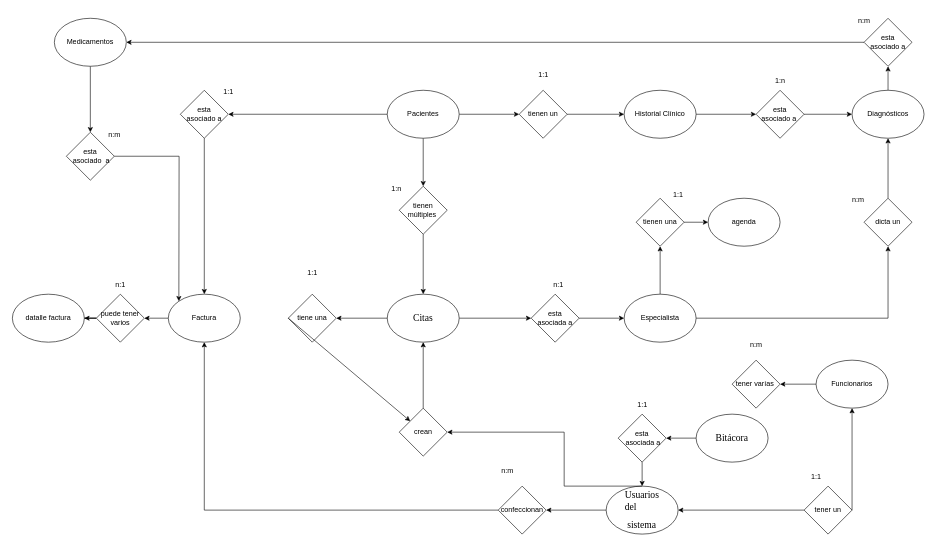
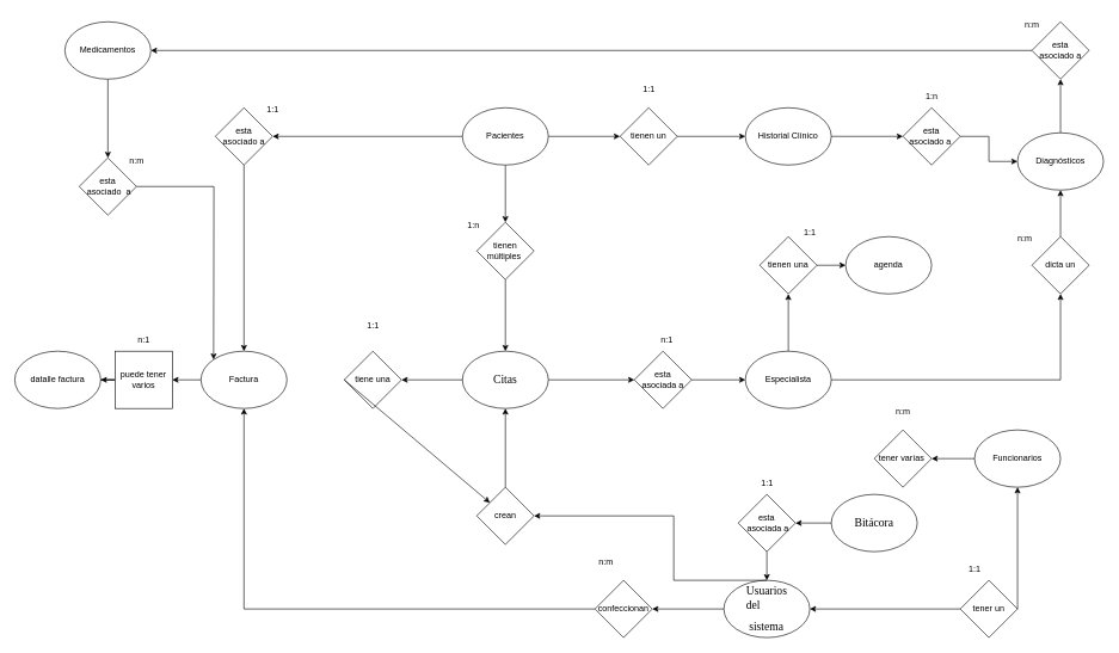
  <mxCell id="0" />
  <mxCell id="1" parent="0" />
  <mxCell id="2" value="" style="edgeStyle=orthogonalEdgeStyle;rounded=0;orthogonalLoop=1;jettySize=auto;html=1;" parent="1" source="5" target="27" edge="1"><mxGeometry relative="1" as="geometry" /></mxCell>
  <mxCell id="3" value="" style="edgeStyle=orthogonalEdgeStyle;rounded=0;orthogonalLoop=1;jettySize=auto;html=1;" parent="1" source="5" target="30" edge="1"><mxGeometry relative="1" as="geometry" /></mxCell>
  <mxCell id="4" value="" style="edgeStyle=orthogonalEdgeStyle;rounded=0;orthogonalLoop=1;jettySize=auto;html=1;" parent="1" source="5" target="53" edge="1"><mxGeometry relative="1" as="geometry" /></mxCell>
  <mxCell id="5" value="Pacientes" style="ellipse;whiteSpace=wrap;html=1;" parent="1" vertex="1"><mxGeometry x="645" y="150" width="120" height="80" as="geometry" /></mxCell>
  <mxCell id="6" value="" style="edgeStyle=orthogonalEdgeStyle;rounded=0;orthogonalLoop=1;jettySize=auto;html=1;exitX=0;exitY=0.5;exitDx=0;exitDy=0;" parent="1" source="7" target="32" edge="1"><mxGeometry relative="1" as="geometry"><mxPoint x="570" y="750" as="sourcePoint" /></mxGeometry></mxCell>
  <mxCell id="7" value="Funcionarios" style="ellipse;whiteSpace=wrap;html=1;" parent="1" vertex="1"><mxGeometry x="1360" y="600" width="120" height="80" as="geometry" /></mxCell>
  <mxCell id="8" value="" style="edgeStyle=orthogonalEdgeStyle;rounded=0;orthogonalLoop=1;jettySize=auto;html=1;" parent="1" source="10" target="56" edge="1"><mxGeometry relative="1" as="geometry" /></mxCell>
  <mxCell id="9" value="" style="edgeStyle=orthogonalEdgeStyle;rounded=0;orthogonalLoop=1;jettySize=auto;html=1;" parent="1" source="10" target="68" edge="1"><mxGeometry relative="1" as="geometry" /></mxCell>
  <mxCell id="10" value="Especialista" style="ellipse;whiteSpace=wrap;html=1;" parent="1" vertex="1"><mxGeometry x="1040" y="490" width="120" height="80" as="geometry" /></mxCell>
  <mxCell id="11" value="" style="edgeStyle=orthogonalEdgeStyle;rounded=0;orthogonalLoop=1;jettySize=auto;html=1;" parent="1" source="12" target="58" edge="1"><mxGeometry relative="1" as="geometry" /></mxCell>
  <mxCell id="12" value="&lt;p style=&quot;text-align:justify;text-justify:inter-ideograph;&lt;br/&gt;text-indent:-18.0pt;mso-list:l0 level1 lfo1&quot; class=&quot;MsoListParagraph&quot;&gt;&lt;span style=&quot;font-size:12.0pt;&lt;br/&gt;line-height:115%;font-family:&amp;quot;Times New Roman&amp;quot;,serif;mso-bidi-font-weight:bold&quot; lang=&quot;ES-CR&quot;&gt;Usuarios&lt;br/&gt;del&lt;/span&gt;&lt;/p&gt;&lt;p style=&quot;text-align:justify;text-justify:inter-ideograph;&lt;br/&gt;text-indent:-18.0pt;mso-list:l0 level1 lfo1&quot; class=&quot;MsoListParagraph&quot;&gt;&lt;span style=&quot;font-size:12.0pt;&lt;br/&gt;line-height:115%;font-family:&amp;quot;Times New Roman&amp;quot;,serif;mso-bidi-font-weight:bold&quot; lang=&quot;ES-CR&quot;&gt;&amp;nbsp;sistema&lt;/span&gt;&lt;/p&gt;" style="ellipse;whiteSpace=wrap;html=1;" parent="1" vertex="1"><mxGeometry x="1010" y="810" width="120" height="80" as="geometry" /></mxCell>
  <mxCell id="13" value="" style="edgeStyle=orthogonalEdgeStyle;rounded=0;orthogonalLoop=1;jettySize=auto;html=1;exitX=0.5;exitY=0;exitDx=0;exitDy=0;" parent="1" source="14" target="41" edge="1"><mxGeometry relative="1" as="geometry"><mxPoint x="1550" y="210" as="sourcePoint" /></mxGeometry></mxCell>
- <mxCell id="14" value="Diagnósticos" style="ellipse;whiteSpace=wrap;html=1;" parent="1" vertex="1"><mxGeometry x="1420" y="150" width="120" height="80" as="geometry" /></mxCell>
+ <mxCell id="14" value="Diagnósticos" style="ellipse;whiteSpace=wrap;html=1;" parent="1" vertex="1"><mxGeometry x="1420" y="185" width="120" height="80" as="geometry" /></mxCell>
  <mxCell id="15" value="" style="edgeStyle=orthogonalEdgeStyle;rounded=0;orthogonalLoop=1;jettySize=auto;html=1;" parent="1" source="16" target="59" edge="1"><mxGeometry relative="1" as="geometry" /></mxCell>
  <mxCell id="16" value="Medicamentos" style="ellipse;whiteSpace=wrap;html=1;" parent="1" vertex="1"><mxGeometry x="90" y="30" width="120" height="80" as="geometry" /></mxCell>
  <mxCell id="17" value="" style="edgeStyle=orthogonalEdgeStyle;rounded=0;orthogonalLoop=1;jettySize=auto;html=1;" parent="1" source="18" target="38" edge="1"><mxGeometry relative="1" as="geometry" /></mxCell>
  <mxCell id="18" value="Historial Clínico" style="ellipse;whiteSpace=wrap;html=1;" parent="1" vertex="1"><mxGeometry x="1040" y="150" width="120" height="80" as="geometry" /></mxCell>
  <mxCell id="19" value="" style="edgeStyle=orthogonalEdgeStyle;rounded=0;orthogonalLoop=1;jettySize=auto;html=1;exitX=1;exitY=0.5;exitDx=0;exitDy=0;" parent="1" source="20" target="44" edge="1"><mxGeometry relative="1" as="geometry" /></mxCell>
  <mxCell id="20" value="&lt;p style=&quot;text-align:justify;text-justify:inter-ideograph;&lt;br/&gt;text-indent:-18.0pt;mso-list:l0 level1 lfo1&quot; class=&quot;MsoListParagraph&quot;&gt;&lt;span style=&quot;font-size:12.0pt;&lt;br/&gt;line-height:115%;font-family:&amp;quot;Times New Roman&amp;quot;,serif;mso-bidi-font-weight:bold&quot; lang=&quot;ES-CR&quot;&gt;Citas&lt;/span&gt;&lt;/p&gt;" style="ellipse;whiteSpace=wrap;html=1;" parent="1" vertex="1"><mxGeometry x="645" y="490" width="120" height="80" as="geometry" /></mxCell>
  <mxCell id="21" value="" style="edgeStyle=orthogonalEdgeStyle;rounded=0;orthogonalLoop=1;jettySize=auto;html=1;" edge="1" parent="1" source="22" target="49"><mxGeometry relative="1" as="geometry" /></mxCell>
  <mxCell id="22" value="&lt;p style=&quot;text-align:justify;text-justify:inter-ideograph;&lt;br/&gt;text-indent:-18.0pt;mso-list:l0 level1 lfo1&quot; class=&quot;MsoListParagraph&quot;&gt;&lt;span style=&quot;font-size:12.0pt;&lt;br/&gt;line-height:115%;font-family:&amp;quot;Times New Roman&amp;quot;,serif;mso-bidi-font-weight:bold&quot; lang=&quot;ES-CR&quot;&gt;Bitácora&lt;/span&gt;&lt;/p&gt;" style="ellipse;whiteSpace=wrap;html=1;" parent="1" vertex="1"><mxGeometry x="1160" y="690" width="120" height="80" as="geometry" /></mxCell>
  <mxCell id="23" value="" style="edgeStyle=orthogonalEdgeStyle;rounded=0;orthogonalLoop=1;jettySize=auto;html=1;" parent="1" source="24" target="51" edge="1"><mxGeometry relative="1" as="geometry" /></mxCell>
  <mxCell id="24" value="Factura" style="ellipse;whiteSpace=wrap;html=1;" parent="1" vertex="1"><mxGeometry x="280" y="490" width="120" height="80" as="geometry" /></mxCell>
  <mxCell id="25" value="datalle factura" style="ellipse;whiteSpace=wrap;html=1;" parent="1" vertex="1"><mxGeometry x="20" y="490" width="120" height="80" as="geometry" /></mxCell>
  <mxCell id="26" value="" style="edgeStyle=orthogonalEdgeStyle;rounded=0;orthogonalLoop=1;jettySize=auto;html=1;" parent="1" source="27" target="18" edge="1"><mxGeometry relative="1" as="geometry" /></mxCell>
  <mxCell id="27" value="tienen un" style="rhombus;whiteSpace=wrap;html=1;" parent="1" vertex="1"><mxGeometry x="865" y="150" width="80" height="80" as="geometry" /></mxCell>
  <mxCell id="28" value="1:1" style="text;html=1;align=center;verticalAlign=middle;resizable=0;points=[];autosize=1;strokeColor=none;fillColor=none;" parent="1" vertex="1"><mxGeometry x="885" y="110" width="40" height="30" as="geometry" /></mxCell>
  <mxCell id="29" value="" style="edgeStyle=orthogonalEdgeStyle;rounded=0;orthogonalLoop=1;jettySize=auto;html=1;" parent="1" source="30" target="20" edge="1"><mxGeometry relative="1" as="geometry" /></mxCell>
  <mxCell id="30" value="tienen múltiples&amp;nbsp;" style="rhombus;whiteSpace=wrap;html=1;" parent="1" vertex="1"><mxGeometry x="665" y="310" width="80" height="80" as="geometry" /></mxCell>
  <mxCell id="31" value="1:n" style="text;html=1;align=center;verticalAlign=middle;resizable=0;points=[];autosize=1;strokeColor=none;fillColor=none;" parent="1" vertex="1"><mxGeometry x="640" y="300" width="40" height="30" as="geometry" /></mxCell>
  <mxCell id="32" value="tener varías&amp;nbsp;" style="rhombus;whiteSpace=wrap;html=1;" parent="1" vertex="1"><mxGeometry x="1220" y="600" width="80" height="80" as="geometry" /></mxCell>
  <mxCell id="33" value="" style="edgeStyle=orthogonalEdgeStyle;rounded=0;orthogonalLoop=1;jettySize=auto;html=1;" parent="1" source="34" target="12" edge="1"><mxGeometry relative="1" as="geometry" /></mxCell>
  <mxCell id="34" value="tener un" style="rhombus;whiteSpace=wrap;html=1;" parent="1" vertex="1"><mxGeometry x="1340" y="810" width="80" height="80" as="geometry" /></mxCell>
  <mxCell id="35" value="n:m" style="text;html=1;align=center;verticalAlign=middle;resizable=0;points=[];autosize=1;strokeColor=none;fillColor=none;" parent="1" vertex="1"><mxGeometry x="1240" y="560" width="40" height="30" as="geometry" /></mxCell>
  <mxCell id="36" value="1:1" style="text;html=1;align=center;verticalAlign=middle;resizable=0;points=[];autosize=1;strokeColor=none;fillColor=none;" parent="1" vertex="1"><mxGeometry x="1050" y="660" width="40" height="30" as="geometry" /></mxCell>
  <mxCell id="37" value="" style="edgeStyle=orthogonalEdgeStyle;rounded=0;orthogonalLoop=1;jettySize=auto;html=1;" parent="1" source="38" target="14" edge="1"><mxGeometry relative="1" as="geometry" /></mxCell>
  <mxCell id="38" value="esta &lt;br&gt;asociado a&amp;nbsp;" style="rhombus;whiteSpace=wrap;html=1;" parent="1" vertex="1"><mxGeometry x="1260" y="150" width="80" height="80" as="geometry" /></mxCell>
  <mxCell id="39" value="1:n" style="text;html=1;align=center;verticalAlign=middle;resizable=0;points=[];autosize=1;strokeColor=none;fillColor=none;" parent="1" vertex="1"><mxGeometry x="1280" y="120" width="40" height="30" as="geometry" /></mxCell>
  <mxCell id="40" value="" style="edgeStyle=orthogonalEdgeStyle;rounded=0;orthogonalLoop=1;jettySize=auto;html=1;" parent="1" source="41" target="16" edge="1"><mxGeometry relative="1" as="geometry" /></mxCell>
  <mxCell id="41" value="esta&lt;br&gt;asociado a" style="rhombus;whiteSpace=wrap;html=1;" parent="1" vertex="1"><mxGeometry x="1440" y="30" width="80" height="80" as="geometry" /></mxCell>
  <mxCell id="42" value="n:m" style="text;html=1;align=center;verticalAlign=middle;resizable=0;points=[];autosize=1;strokeColor=none;fillColor=none;" parent="1" vertex="1"><mxGeometry x="1420" y="20" width="40" height="30" as="geometry" /></mxCell>
  <mxCell id="43" value="" style="edgeStyle=orthogonalEdgeStyle;rounded=0;orthogonalLoop=1;jettySize=auto;html=1;" parent="1" source="44" target="10" edge="1"><mxGeometry relative="1" as="geometry" /></mxCell>
  <mxCell id="44" value="esta &lt;br&gt;asociada a" style="rhombus;whiteSpace=wrap;html=1;" parent="1" vertex="1"><mxGeometry x="885" y="490" width="80" height="80" as="geometry" /></mxCell>
  <mxCell id="45" value="" style="endArrow=classic;html=1;rounded=0;entryX=1;entryY=0.5;entryDx=0;entryDy=0;exitX=0;exitY=0.5;exitDx=0;exitDy=0;" parent="1" source="20" target="46" edge="1"><mxGeometry width="50" height="50" relative="1" as="geometry"><mxPoint x="663" y="502" as="sourcePoint" /><mxPoint x="540" y="400" as="targetPoint" /></mxGeometry></mxCell>
  <mxCell id="46" value="tiene una" style="rhombus;whiteSpace=wrap;html=1;" parent="1" vertex="1"><mxGeometry x="480" y="490" width="80" height="80" as="geometry" /></mxCell>
  <mxCell id="47" value="" style="endArrow=classic;html=1;rounded=0;exitX=0;exitY=0.5;exitDx=0;exitDy=0;" parent="1" source="46" target="65" edge="1"><mxGeometry width="50" height="50" relative="1" as="geometry"><mxPoint x="500" y="482" as="sourcePoint" /><mxPoint x="630" y="442" as="targetPoint" /></mxGeometry></mxCell>
  <mxCell id="48" value="1:1" style="text;html=1;align=center;verticalAlign=middle;resizable=0;points=[];autosize=1;strokeColor=none;fillColor=none;" parent="1" vertex="1"><mxGeometry x="500" y="440" width="40" height="30" as="geometry" /></mxCell>
  <mxCell id="49" value="esta&lt;br&gt;&amp;nbsp;asociada a" style="rhombus;whiteSpace=wrap;html=1;" parent="1" vertex="1"><mxGeometry x="1030" y="690" width="80" height="80" as="geometry" /></mxCell>
  <mxCell id="50" value="" style="edgeStyle=orthogonalEdgeStyle;rounded=0;orthogonalLoop=1;jettySize=auto;html=1;" parent="1" source="51" target="25" edge="1"><mxGeometry relative="1" as="geometry" /></mxCell>
- <mxCell id="51" value="puede tener&lt;br&gt;varios" style="rhombus;whiteSpace=wrap;html=1;" parent="1" vertex="1"><mxGeometry x="160" y="490" width="80" height="80" as="geometry" /></mxCell>
+ <mxCell id="51" value="puede tener&lt;br&gt;varios" style="whiteSpace=wrap;html=1;rounded=0;" parent="1" vertex="1"><mxGeometry x="160" y="490" width="80" height="80" as="geometry" /></mxCell>
  <mxCell id="52" value="n:1" style="text;html=1;align=center;verticalAlign=middle;resizable=0;points=[];autosize=1;strokeColor=none;fillColor=none;" parent="1" vertex="1"><mxGeometry x="180" y="460" width="40" height="30" as="geometry" /></mxCell>
  <mxCell id="53" value="esta &lt;br&gt;asociado a" style="rhombus;whiteSpace=wrap;html=1;" parent="1" vertex="1"><mxGeometry x="300" y="150" width="80" height="80" as="geometry" /></mxCell>
  <mxCell id="54" value="" style="endArrow=classic;html=1;rounded=0;exitX=0.5;exitY=1;exitDx=0;exitDy=0;entryX=0.5;entryY=0;entryDx=0;entryDy=0;" parent="1" source="53" target="24" edge="1"><mxGeometry width="50" height="50" relative="1" as="geometry"><mxPoint x="430" y="470" as="sourcePoint" /><mxPoint x="480" y="420" as="targetPoint" /></mxGeometry></mxCell>
  <mxCell id="55" value="" style="edgeStyle=orthogonalEdgeStyle;rounded=0;orthogonalLoop=1;jettySize=auto;html=1;" parent="1" source="56" target="14" edge="1"><mxGeometry relative="1" as="geometry" /></mxCell>
  <mxCell id="56" value="dicta un" style="rhombus;whiteSpace=wrap;html=1;" parent="1" vertex="1"><mxGeometry x="1440" y="330" width="80" height="80" as="geometry" /></mxCell>
  <mxCell id="57" value="" style="edgeStyle=orthogonalEdgeStyle;rounded=0;orthogonalLoop=1;jettySize=auto;html=1;" parent="1" source="58" target="24" edge="1"><mxGeometry relative="1" as="geometry" /></mxCell>
  <mxCell id="58" value="confeccionan" style="rhombus;whiteSpace=wrap;html=1;" parent="1" vertex="1"><mxGeometry x="830" y="810" width="80" height="80" as="geometry" /></mxCell>
  <mxCell id="59" value="esta&lt;br&gt;&amp;nbsp;asociado&amp;nbsp; a" style="rhombus;whiteSpace=wrap;html=1;" parent="1" vertex="1"><mxGeometry x="110" y="220" width="80" height="80" as="geometry" /></mxCell>
  <mxCell id="60" value="" style="endArrow=classic;html=1;rounded=0;exitX=1;exitY=0.5;exitDx=0;exitDy=0;entryX=0;entryY=0;entryDx=0;entryDy=0;" parent="1" source="59" target="24" edge="1"><mxGeometry width="50" height="50" relative="1" as="geometry"><mxPoint x="710" y="320" as="sourcePoint" /><mxPoint x="260" y="360" as="targetPoint" /><Array as="points"><mxPoint x="298" y="260" /></Array></mxGeometry></mxCell>
  <mxCell id="61" value="n:m" style="text;html=1;align=center;verticalAlign=middle;resizable=0;points=[];autosize=1;strokeColor=none;fillColor=none;" parent="1" vertex="1"><mxGeometry x="170" y="210" width="40" height="30" as="geometry" /></mxCell>
  <mxCell id="62" value="" style="endArrow=classic;html=1;rounded=0;exitX=1;exitY=0.5;exitDx=0;exitDy=0;entryX=0.5;entryY=1;entryDx=0;entryDy=0;" parent="1" source="34" target="7" edge="1"><mxGeometry width="50" height="50" relative="1" as="geometry"><mxPoint x="790" y="690" as="sourcePoint" /><mxPoint x="840" y="640" as="targetPoint" /></mxGeometry></mxCell>
  <mxCell id="63" value="agenda" style="ellipse;whiteSpace=wrap;html=1;" parent="1" vertex="1"><mxGeometry x="1180" y="330" width="120" height="80" as="geometry" /></mxCell>
  <mxCell id="64" value="" style="endArrow=classic;html=1;rounded=0;exitX=0.5;exitY=0;exitDx=0;exitDy=0;entryX=1;entryY=0.5;entryDx=0;entryDy=0;" parent="1" source="12" target="65" edge="1"><mxGeometry width="50" height="50" relative="1" as="geometry"><mxPoint x="790" y="690" as="sourcePoint" /><mxPoint x="900" y="700" as="targetPoint" /><Array as="points"><mxPoint x="940" y="810" /><mxPoint x="940" y="720" /></Array></mxGeometry></mxCell>
  <mxCell id="65" value="crean" style="rhombus;whiteSpace=wrap;html=1;" parent="1" vertex="1"><mxGeometry x="665" y="680" width="80" height="80" as="geometry" /></mxCell>
  <mxCell id="66" value="" style="endArrow=classic;html=1;rounded=0;exitX=0.5;exitY=0;exitDx=0;exitDy=0;entryX=0.5;entryY=1;entryDx=0;entryDy=0;" parent="1" source="65" target="20" edge="1"><mxGeometry width="50" height="50" relative="1" as="geometry"><mxPoint x="790" y="690" as="sourcePoint" /><mxPoint x="840" y="640" as="targetPoint" /></mxGeometry></mxCell>
  <mxCell id="67" value="" style="edgeStyle=orthogonalEdgeStyle;rounded=0;orthogonalLoop=1;jettySize=auto;html=1;" parent="1" source="68" target="63" edge="1"><mxGeometry relative="1" as="geometry" /></mxCell>
  <mxCell id="68" value="tienen una" style="rhombus;whiteSpace=wrap;html=1;" parent="1" vertex="1"><mxGeometry x="1060" y="330" width="80" height="80" as="geometry" /></mxCell>
  <mxCell id="69" value="1:1" style="text;html=1;align=center;verticalAlign=middle;resizable=0;points=[];autosize=1;strokeColor=none;fillColor=none;" parent="1" vertex="1"><mxGeometry x="1110" y="310" width="40" height="30" as="geometry" /></mxCell>
  <mxCell id="70" value="1:1" style="text;html=1;align=center;verticalAlign=middle;resizable=0;points=[];autosize=1;strokeColor=none;fillColor=none;" parent="1" vertex="1"><mxGeometry x="1340" y="780" width="40" height="30" as="geometry" /></mxCell>
  <mxCell id="71" value="n:1" style="text;html=1;align=center;verticalAlign=middle;resizable=0;points=[];autosize=1;strokeColor=none;fillColor=none;" parent="1" vertex="1"><mxGeometry x="910" y="460" width="40" height="30" as="geometry" /></mxCell>
  <mxCell id="72" value="n:m" style="text;html=1;align=center;verticalAlign=middle;resizable=0;points=[];autosize=1;strokeColor=none;fillColor=none;" parent="1" vertex="1"><mxGeometry x="825" y="770" width="40" height="30" as="geometry" /></mxCell>
  <mxCell id="73" value="1:1" style="text;html=1;align=center;verticalAlign=middle;resizable=0;points=[];autosize=1;strokeColor=none;fillColor=none;" parent="1" vertex="1"><mxGeometry x="360" y="138" width="40" height="30" as="geometry" /></mxCell>
  <mxCell id="74" value="n:m" style="text;html=1;align=center;verticalAlign=middle;resizable=0;points=[];autosize=1;strokeColor=none;fillColor=none;" parent="1" vertex="1"><mxGeometry x="1410" y="318" width="40" height="30" as="geometry" /></mxCell>
  <mxCell id="75" value="" style="endArrow=classic;html=1;rounded=0;entryX=0.5;entryY=0;entryDx=0;entryDy=0;exitX=0.5;exitY=1;exitDx=0;exitDy=0;" parent="1" source="49" target="12" edge="1"><mxGeometry width="50" height="50" relative="1" as="geometry"><mxPoint x="1170" y="750" as="sourcePoint" /><mxPoint x="900" y="420" as="targetPoint" /></mxGeometry></mxCell>
